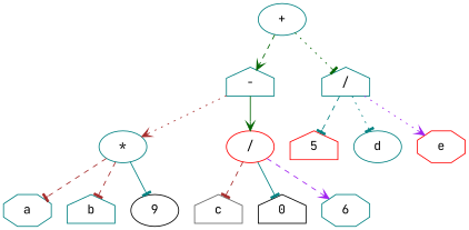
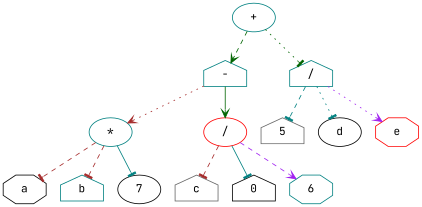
  digraph {
    fontname="JetBrains Mono"
    node [color=teal fontname="JetBrains Mono" shape=house]
    edge [arrowhead=tee color=brown fontname="JetBrains Mono" style=dashed]
    n1 [label="+" shape=ellipse]
    n2 [label="-"]
    n3 [label="/"]
    n4 [label="*" shape=ellipse]
    n5 [color=red label="/" shape=ellipse]
-   n6 [color=red label=5]
-   n7 [label=d shape=ellipse]
+   n6 [color=gray40 label=5]
+   n7 [color=black label=d shape=ellipse]
    n8 [color=red label=e shape=octagon]
-   n9 [label=a shape=octagon]
+   n9 [color=black label=a shape=octagon]
    n10 [label=b]
-   n11 [color=black label=9 shape=ellipse]
+   n11 [color=black label=7 shape=ellipse]
    n12 [color=gray40 label=c]
    n13 [color=black label=0]
    n14 [label=6 shape=octagon]
    n1 -> n2 [arrowhead=vee color=darkgreen]
    n1 -> n3 [color=darkgreen style=dotted]
    n2 -> n4 [arrowhead=vee style=dotted]
    n2 -> n5 [arrowhead=vee color=darkgreen style=solid]
    n3 -> n6 [color=teal]
    n3 -> n7 [color=teal style=dotted]
    n3 -> n8 [arrowhead=vee color=purple style=dotted]
    n4 -> n9
    n4 -> n10
    n4 -> n11 [color=teal style=solid]
    n5 -> n12
    n5 -> n13 [color=teal style=solid]
    n5 -> n14 [arrowhead=vee color=purple]
  }
